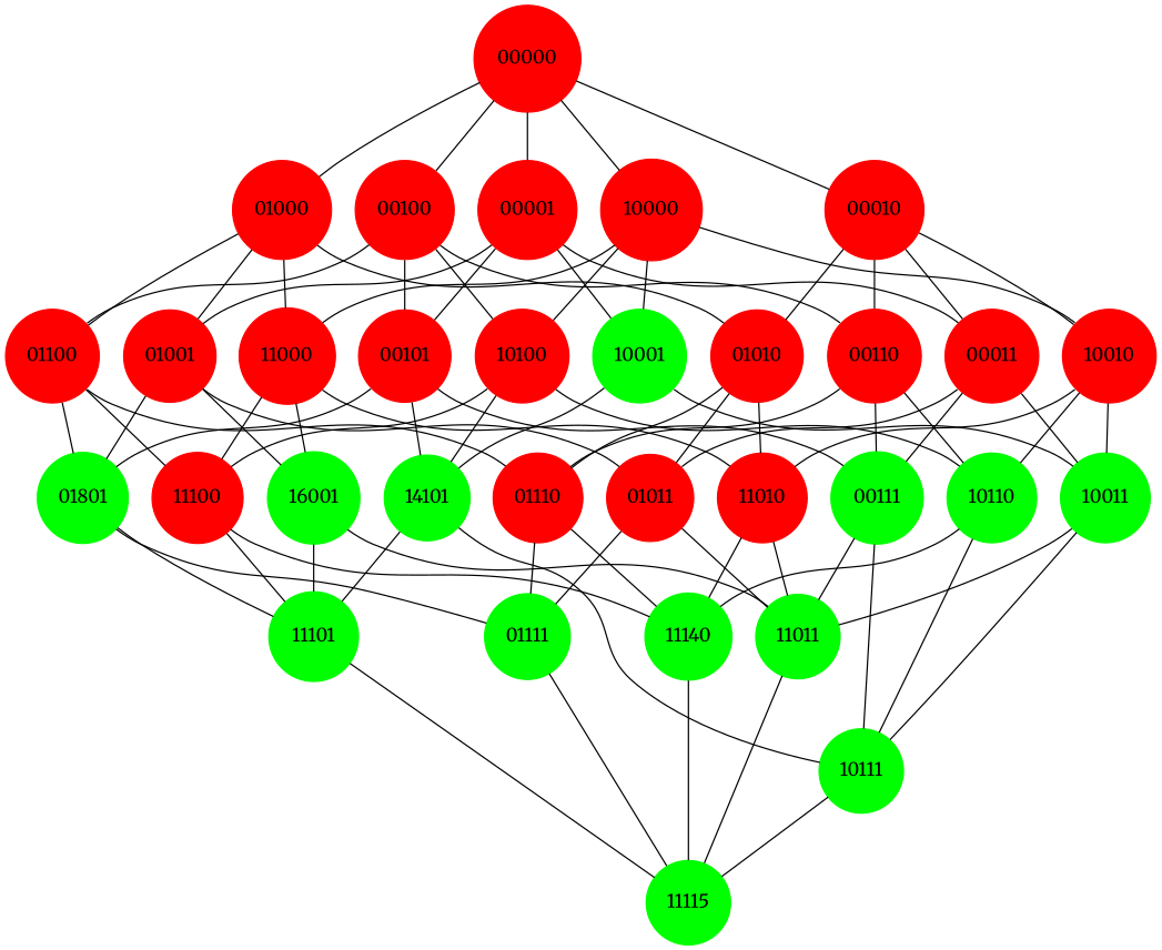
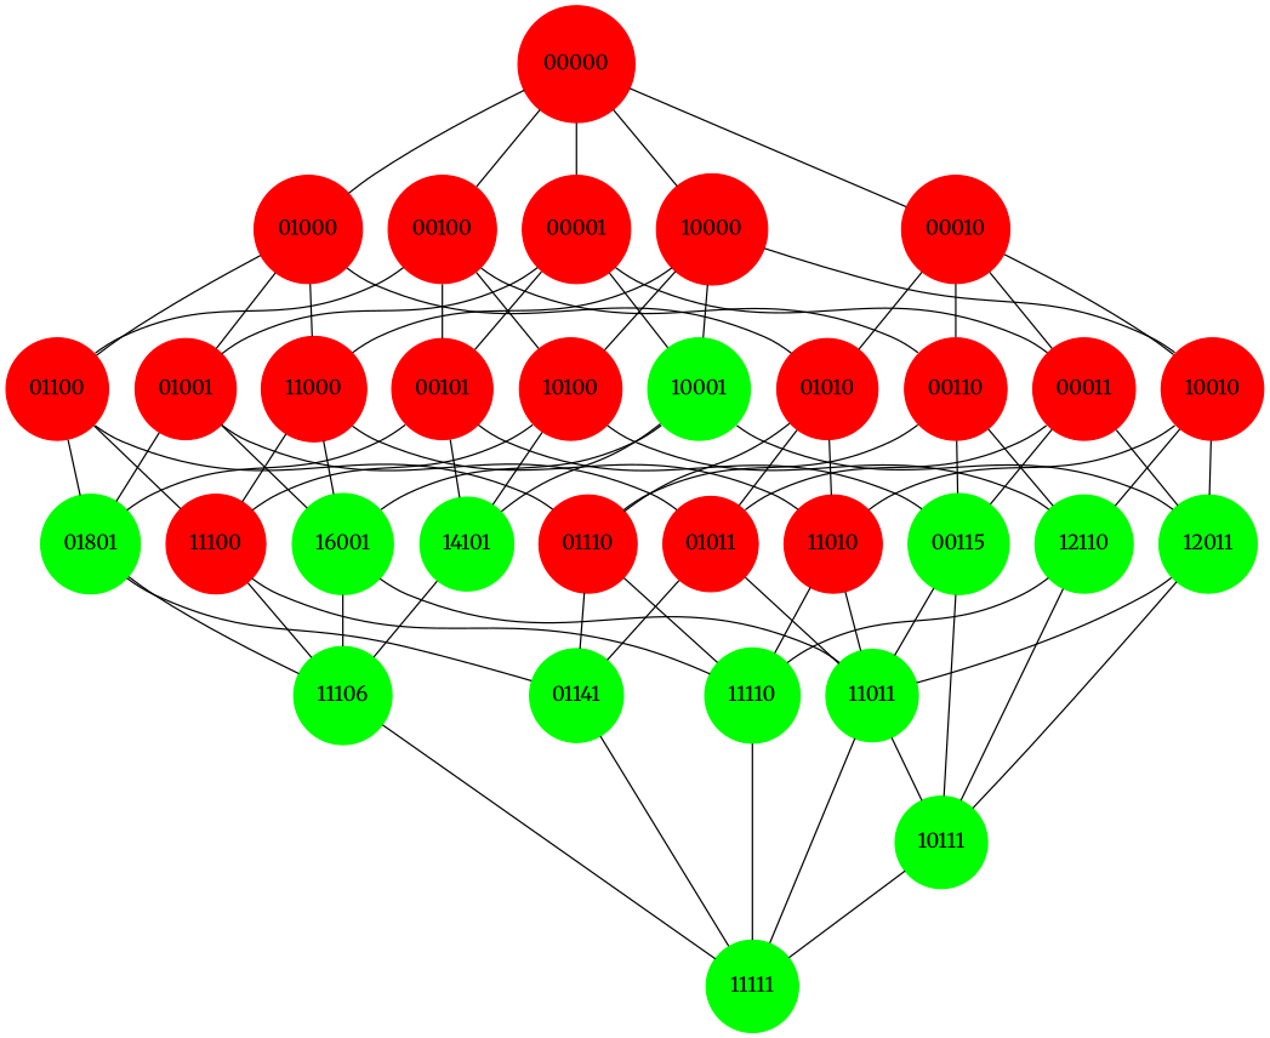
  digraph {
    fontname=Merriweather
    rankdir=BT
    node [color=red fontname=Merriweather shape=circle style=filled]
    edge [dir=none fontname=Merriweather]
-   n1 [color=green label=11115]
-   n2 [color=green label=01111]
+   n1 [color=green label=11111]
+   n2 [color=green label=01141]
    n3 [color=green label=10111]
    n4 [color=green label=11011]
-   n5 [color=green label=11101]
-   n6 [color=green label=11140]
+   n5 [color=green label=11106]
+   n6 [color=green label=11110]
    n7 [label=01011]
    n8 [color=green label=01801]
    n9 [label=01110]
-   n10 [color=green label=00111]
-   n11 [color=green label=10011]
+   n10 [color=green label=00115]
+   n11 [color=green label=12011]
    n12 [color=green label=14101]
-   n13 [color=green label=10110]
+   n13 [color=green label=12110]
    n14 [color=green label=16001]
    n15 [label=11010]
    n16 [label=11100]
    n17 [label=00011]
    n18 [label=00101]
    n19 [label=00110]
    n20 [label=01001]
    n21 [label=01010]
    n22 [label=01100]
    n23 [color=green label=10001]
    n24 [label=10010]
    n25 [label=10100]
    n26 [label=11000]
    n27 [label=00001]
    n28 [label=00010]
    n29 [label=00100]
    n30 [label=01000]
    n31 [label=10000]
    n32 [label=00000]
    n1 -> n2
    n1 -> n3
    n1 -> n4
    n1 -> n5
    n1 -> n6
    n2 -> n7
    n2 -> n8
    n2 -> n9
    n3 -> n10
    n3 -> n11
-   n3 -> n12
+   n3 -> n4
    n3 -> n13
    n4 -> n7
    n4 -> n10
    n4 -> n11
    n4 -> n14
    n4 -> n15
    n5 -> n8
    n5 -> n12
    n5 -> n14
    n5 -> n16
    n6 -> n9
    n6 -> n13
    n6 -> n15
    n6 -> n16
    n7 -> n17
    n7 -> n20
    n7 -> n21
    n8 -> n18
    n8 -> n20
    n8 -> n22
    n9 -> n19
    n9 -> n21
    n9 -> n22
    n10 -> n17
    n10 -> n18
    n10 -> n19
    n11 -> n17
    n11 -> n23
    n11 -> n24
    n12 -> n18
    n12 -> n23
    n12 -> n25
    n13 -> n19
    n13 -> n24
    n13 -> n25
    n14 -> n20
+   n14 -> n23
    n14 -> n26
    n15 -> n21
    n15 -> n24
    n15 -> n26
    n16 -> n22
    n16 -> n25
    n16 -> n26
    n17 -> n27
    n17 -> n28
    n18 -> n27
    n18 -> n29
    n19 -> n28
    n19 -> n29
    n20 -> n27
    n20 -> n30
    n21 -> n28
    n21 -> n30
    n22 -> n29
    n22 -> n30
    n23 -> n27
    n23 -> n31
    n24 -> n28
    n24 -> n31
    n25 -> n29
    n25 -> n31
    n26 -> n30
    n26 -> n31
    n27 -> n32
    n28 -> n32
    n29 -> n32
    n30 -> n32
    n31 -> n32
  }
